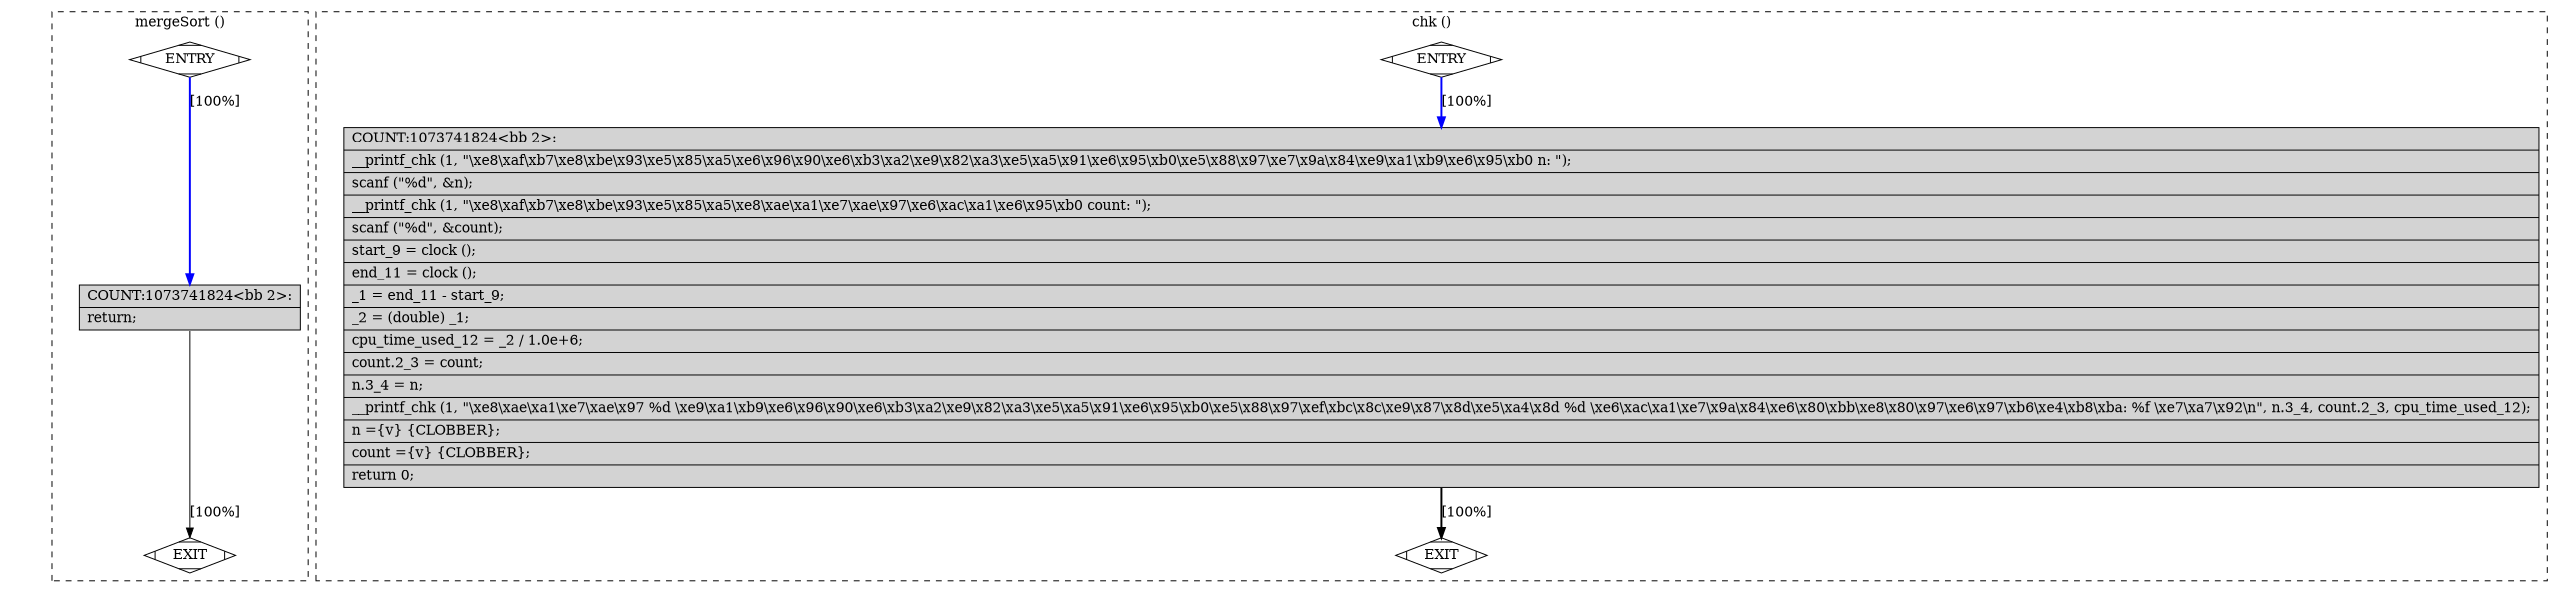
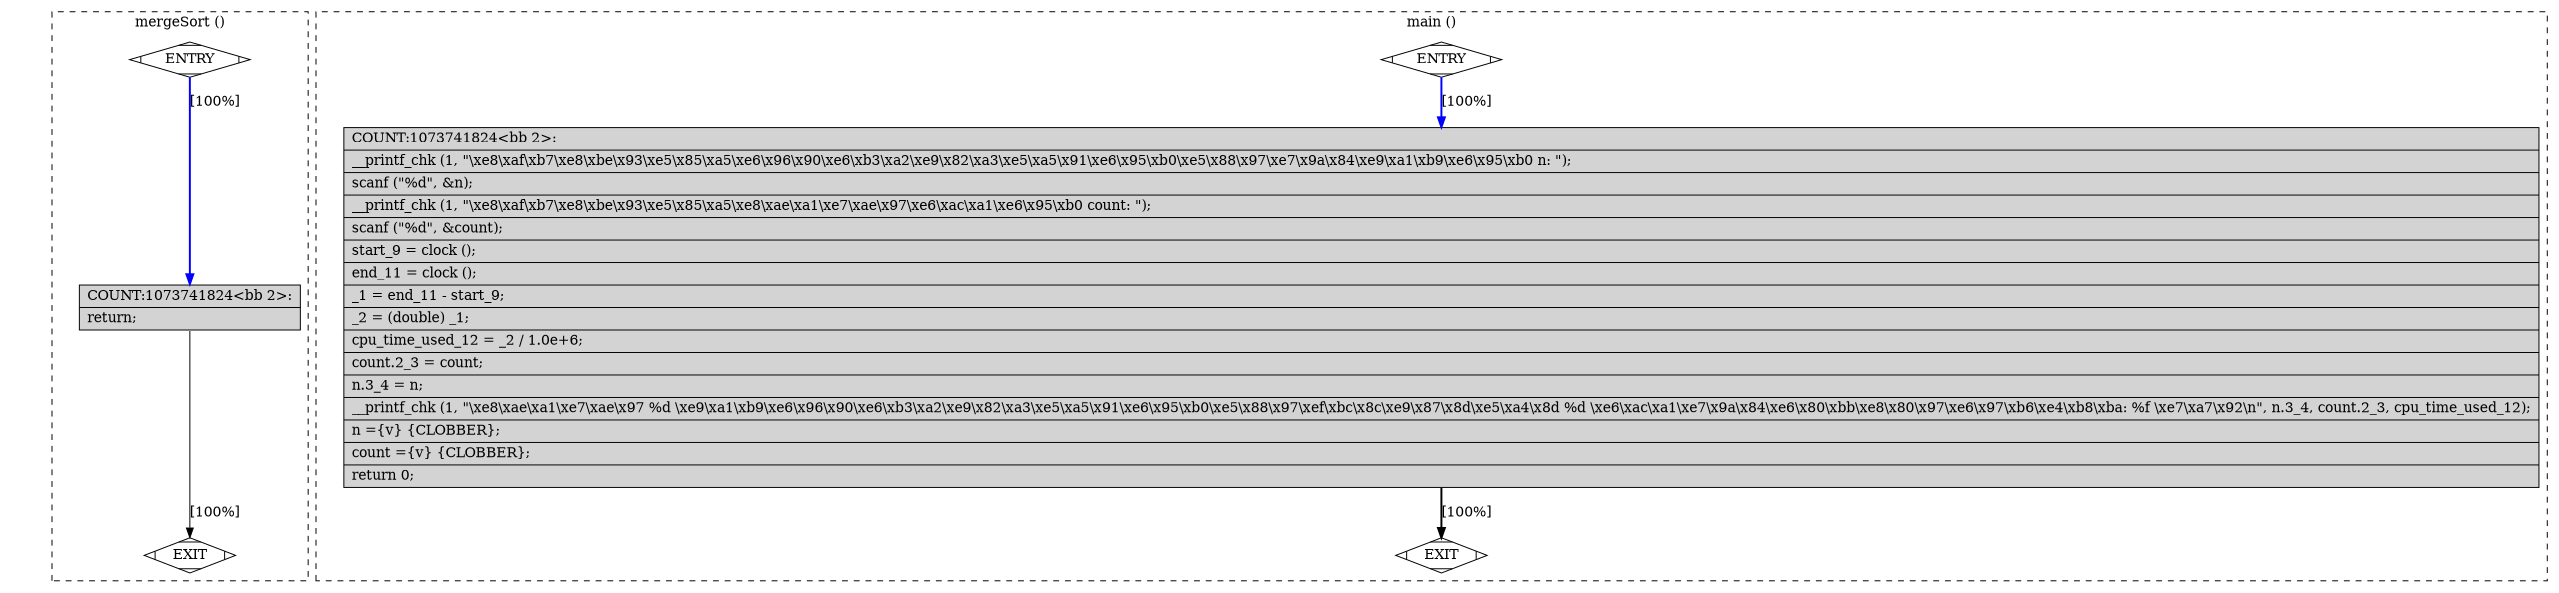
  digraph {
    node [fillcolor=white shape=Mdiamond style=filled]
    edge [constraint=true headport=n style=bold tailport=s]
    n1 [label=ENTRY]
    n2 [label=EXIT]
    n3 [fillcolor=lightgrey label="{COUNT:1073741824\<bb\ 2\>:\l|return;\l}" shape=record]
    n4 [label=ENTRY]
    n5 [label=EXIT]
    n6 [fillcolor=lightgrey label="{COUNT:1073741824\<bb\ 2\>:\l|__printf_chk\ (1,\ \"\\xe8\\xaf\\xb7\\xe8\\xbe\\x93\\xe5\\x85\\xa5\\xe6\\x96\\x90\\xe6\\xb3\\xa2\\xe9\\x82\\xa3\\xe5\\xa5\\x91\\xe6\\x95\\xb0\\xe5\\x88\\x97\\xe7\\x9a\\x84\\xe9\\xa1\\xb9\\xe6\\x95\\xb0\ n:\ \");\l|scanf\ (\"%d\",\ &n);\l|__printf_chk\ (1,\ \"\\xe8\\xaf\\xb7\\xe8\\xbe\\x93\\xe5\\x85\\xa5\\xe8\\xae\\xa1\\xe7\\xae\\x97\\xe6\\xac\\xa1\\xe6\\x95\\xb0\ count:\ \");\l|scanf\ (\"%d\",\ &count);\l|start_9\ =\ clock\ ();\l|end_11\ =\ clock\ ();\l|_1\ =\ end_11\ -\ start_9;\l|_2\ =\ (double)\ _1;\l|cpu_time_used_12\ =\ _2\ /\ 1.0e+6;\l|count.2_3\ =\ count;\l|n.3_4\ =\ n;\l|__printf_chk\ (1,\ \"\\xe8\\xae\\xa1\\xe7\\xae\\x97\ %d\ \\xe9\\xa1\\xb9\\xe6\\x96\\x90\\xe6\\xb3\\xa2\\xe9\\x82\\xa3\\xe5\\xa5\\x91\\xe6\\x95\\xb0\\xe5\\x88\\x97\\xef\\xbc\\x8c\\xe9\\x87\\x8d\\xe5\\xa4\\x8d\ %d\ \\xe6\\xac\\xa1\\xe7\\x9a\\x84\\xe6\\x80\\xbb\\xe8\\x80\\x97\\xe6\\x97\\xb6\\xe4\\xb8\\xba:\ %f\ \\xe7\\xa7\\x92\\n\",\ n.3_4,\ count.2_3,\ cpu_time_used_12);\l|n\ =\{v\}\ \{CLOBBER\};\l|count\ =\{v\}\ \{CLOBBER\};\l|return\ 0;\l}" shape=record]
    subgraph cluster_1 {
      color=black
      label="mergeSort ()"
      style=dashed
      n1
      n2
      n3
    }
    subgraph cluster_2 {
      color=black
-     label="chk ()"
+     label="main ()"
      style=dashed
      n4
      n5
      n6
    }
    n1 -> n2 [style=invis]
    n1 -> n3 [color=blue label="[100%]" weight=100]
    n3 -> n2 [color=black label="[100%]" style=solid weight=10]
    n4 -> n5 [style=invis]
    n4 -> n6 [color=blue label="[100%]" weight=100]
    n6 -> n5 [color=black label="[100%]" weight=10]
  }
